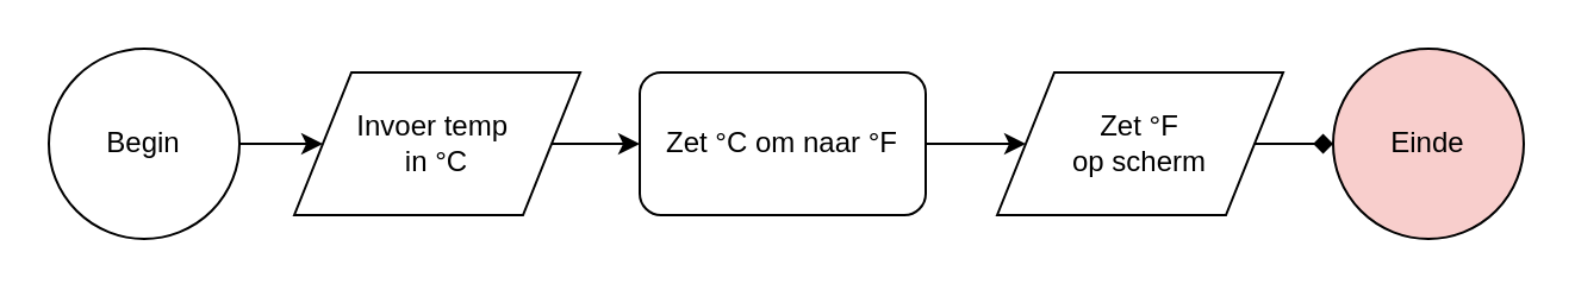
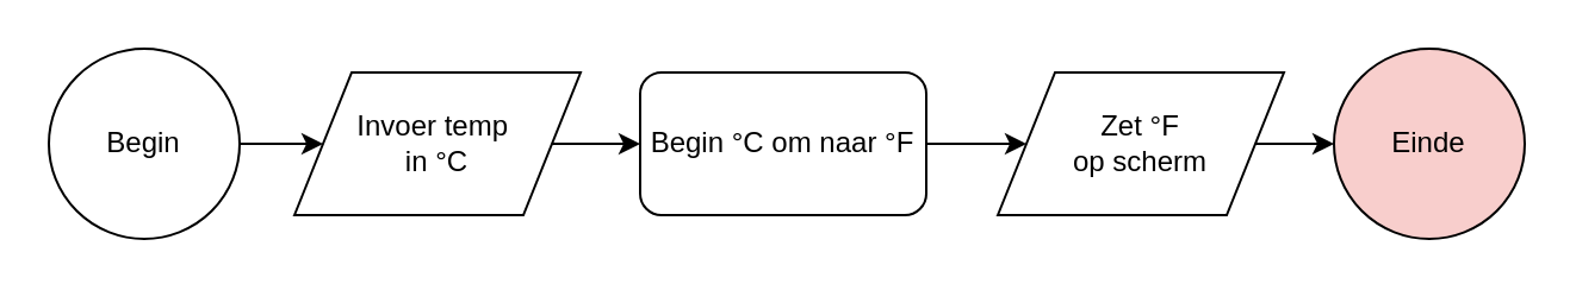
  <mxCell id="0" />
  <mxCell id="1" parent="0" />
  <mxCell id="2" value="" style="edgeStyle=orthogonalEdgeStyle;rounded=0;orthogonalLoop=1;jettySize=auto;html=1;" parent="1" source="3" target="5" edge="1"><mxGeometry relative="1" as="geometry" /></mxCell>
  <mxCell id="3" value="Begin" style="ellipse;whiteSpace=wrap;html=1;aspect=fixed;" parent="1" vertex="1"><mxGeometry x="20" y="20" width="80" height="80" as="geometry" /></mxCell>
  <mxCell id="4" value="" style="edgeStyle=orthogonalEdgeStyle;rounded=0;orthogonalLoop=1;jettySize=auto;html=1;" parent="1" source="5" target="7" edge="1"><mxGeometry relative="1" as="geometry" /></mxCell>
  <mxCell id="5" value="Invoer temp&amp;nbsp;&lt;br&gt;in&amp;nbsp;&lt;span class=&quot;ILfuVd&quot;&gt;°&lt;/span&gt;C" style="shape=parallelogram;perimeter=parallelogramPerimeter;whiteSpace=wrap;html=1;" parent="1" vertex="1"><mxGeometry x="123" y="30" width="120" height="60" as="geometry" /></mxCell>
  <mxCell id="6" value="" style="edgeStyle=orthogonalEdgeStyle;rounded=0;orthogonalLoop=1;jettySize=auto;html=1;" parent="1" source="7" target="9" edge="1"><mxGeometry relative="1" as="geometry" /></mxCell>
- <mxCell id="7" value="Zet&amp;nbsp;&lt;span class=&quot;ILfuVd&quot;&gt;°&lt;/span&gt;C om naar&amp;nbsp;&lt;span class=&quot;ILfuVd&quot;&gt;°F&lt;/span&gt;" style="rounded=1;whiteSpace=wrap;html=1;" parent="1" vertex="1"><mxGeometry x="268" y="30" width="120" height="60" as="geometry" /></mxCell>
- <mxCell id="8" value="" style="edgeStyle=orthogonalEdgeStyle;rounded=0;orthogonalLoop=1;jettySize=auto;html=1;endArrow=diamond;" parent="1" source="9" target="10" edge="1"><mxGeometry relative="1" as="geometry" /></mxCell>
+ <mxCell id="7" value="Begin&amp;nbsp;&lt;span class=&quot;ILfuVd&quot;&gt;°&lt;/span&gt;C om naar&amp;nbsp;&lt;span class=&quot;ILfuVd&quot;&gt;°F&lt;/span&gt;" style="rounded=1;whiteSpace=wrap;html=1;" parent="1" vertex="1"><mxGeometry x="268" y="30" width="120" height="60" as="geometry" /></mxCell>
+ <mxCell id="8" value="" style="edgeStyle=orthogonalEdgeStyle;rounded=0;orthogonalLoop=1;jettySize=auto;html=1;" parent="1" source="9" target="10" edge="1"><mxGeometry relative="1" as="geometry" /></mxCell>
  <mxCell id="9" value="Zet&amp;nbsp;&lt;span class=&quot;ILfuVd&quot;&gt;°&lt;/span&gt;F &lt;br&gt;op scherm" style="shape=parallelogram;perimeter=parallelogramPerimeter;whiteSpace=wrap;html=1;" parent="1" vertex="1"><mxGeometry x="418" y="30" width="120" height="60" as="geometry" /></mxCell>
  <mxCell id="10" value="Einde" style="ellipse;whiteSpace=wrap;html=1;aspect=fixed;fillColor=#f8cecc;" parent="1" vertex="1"><mxGeometry x="559" y="20" width="80" height="80" as="geometry" /></mxCell>
